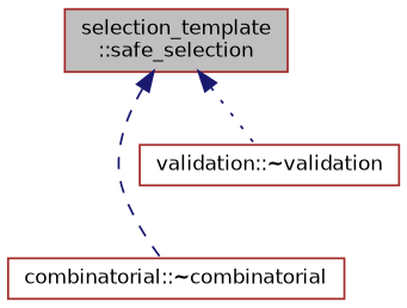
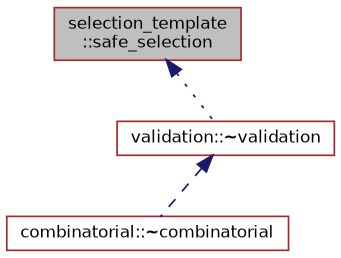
  digraph {
    rankdir=TB
    node [color=brown fillcolor=white fontname=Helvetica fontsize=10 shape=record style=filled]
    edge [color=midnightblue dir=back fontname=Helvetica fontsize=10 labelfontname=Helvetica labelfontsize=10]
    n1 [fillcolor=grey75 fontcolor=black height=0.2 label="selection_template\l::safe_selection" width=0.4]
    n2 [height=0.2 label="combinatorial::~combinatorial" width=0.4]
    n3 [height=0.2 label="validation::~validation" width=0.4]
-   n1 -> n2 [style=dashed]
+   n3 -> n2 [style=dashed]
    n1 -> n3 [style=dotted]
  }
